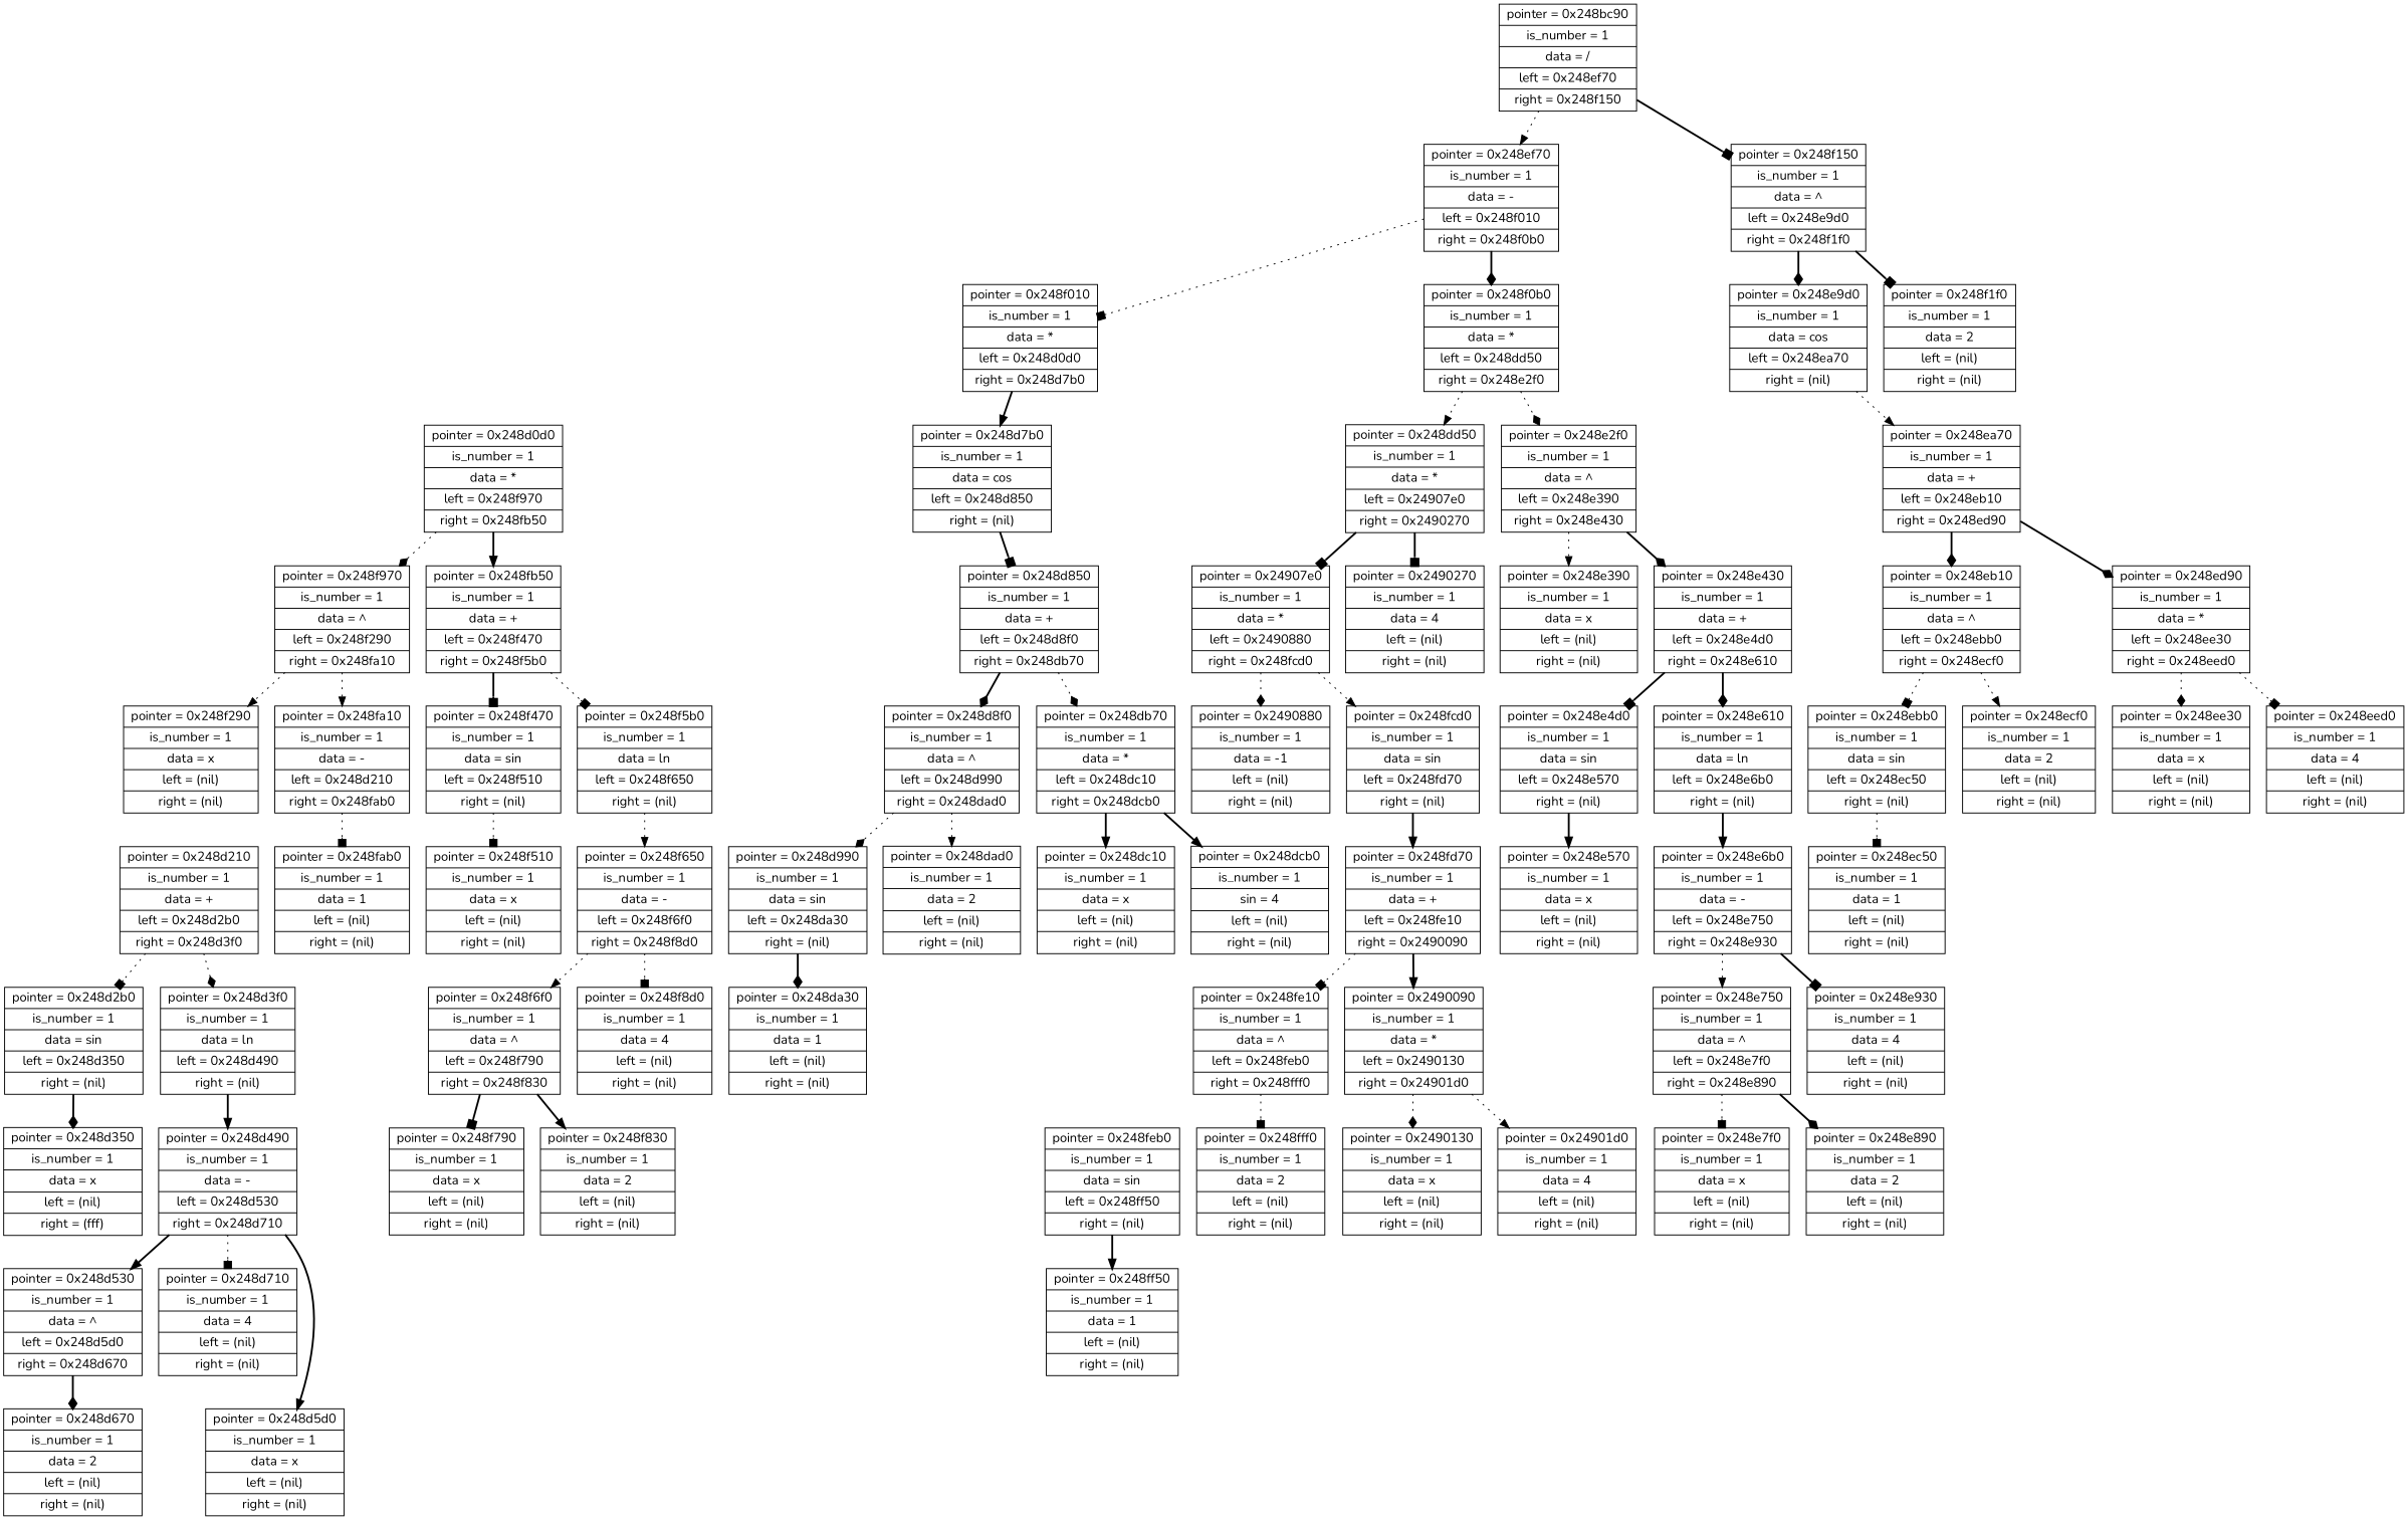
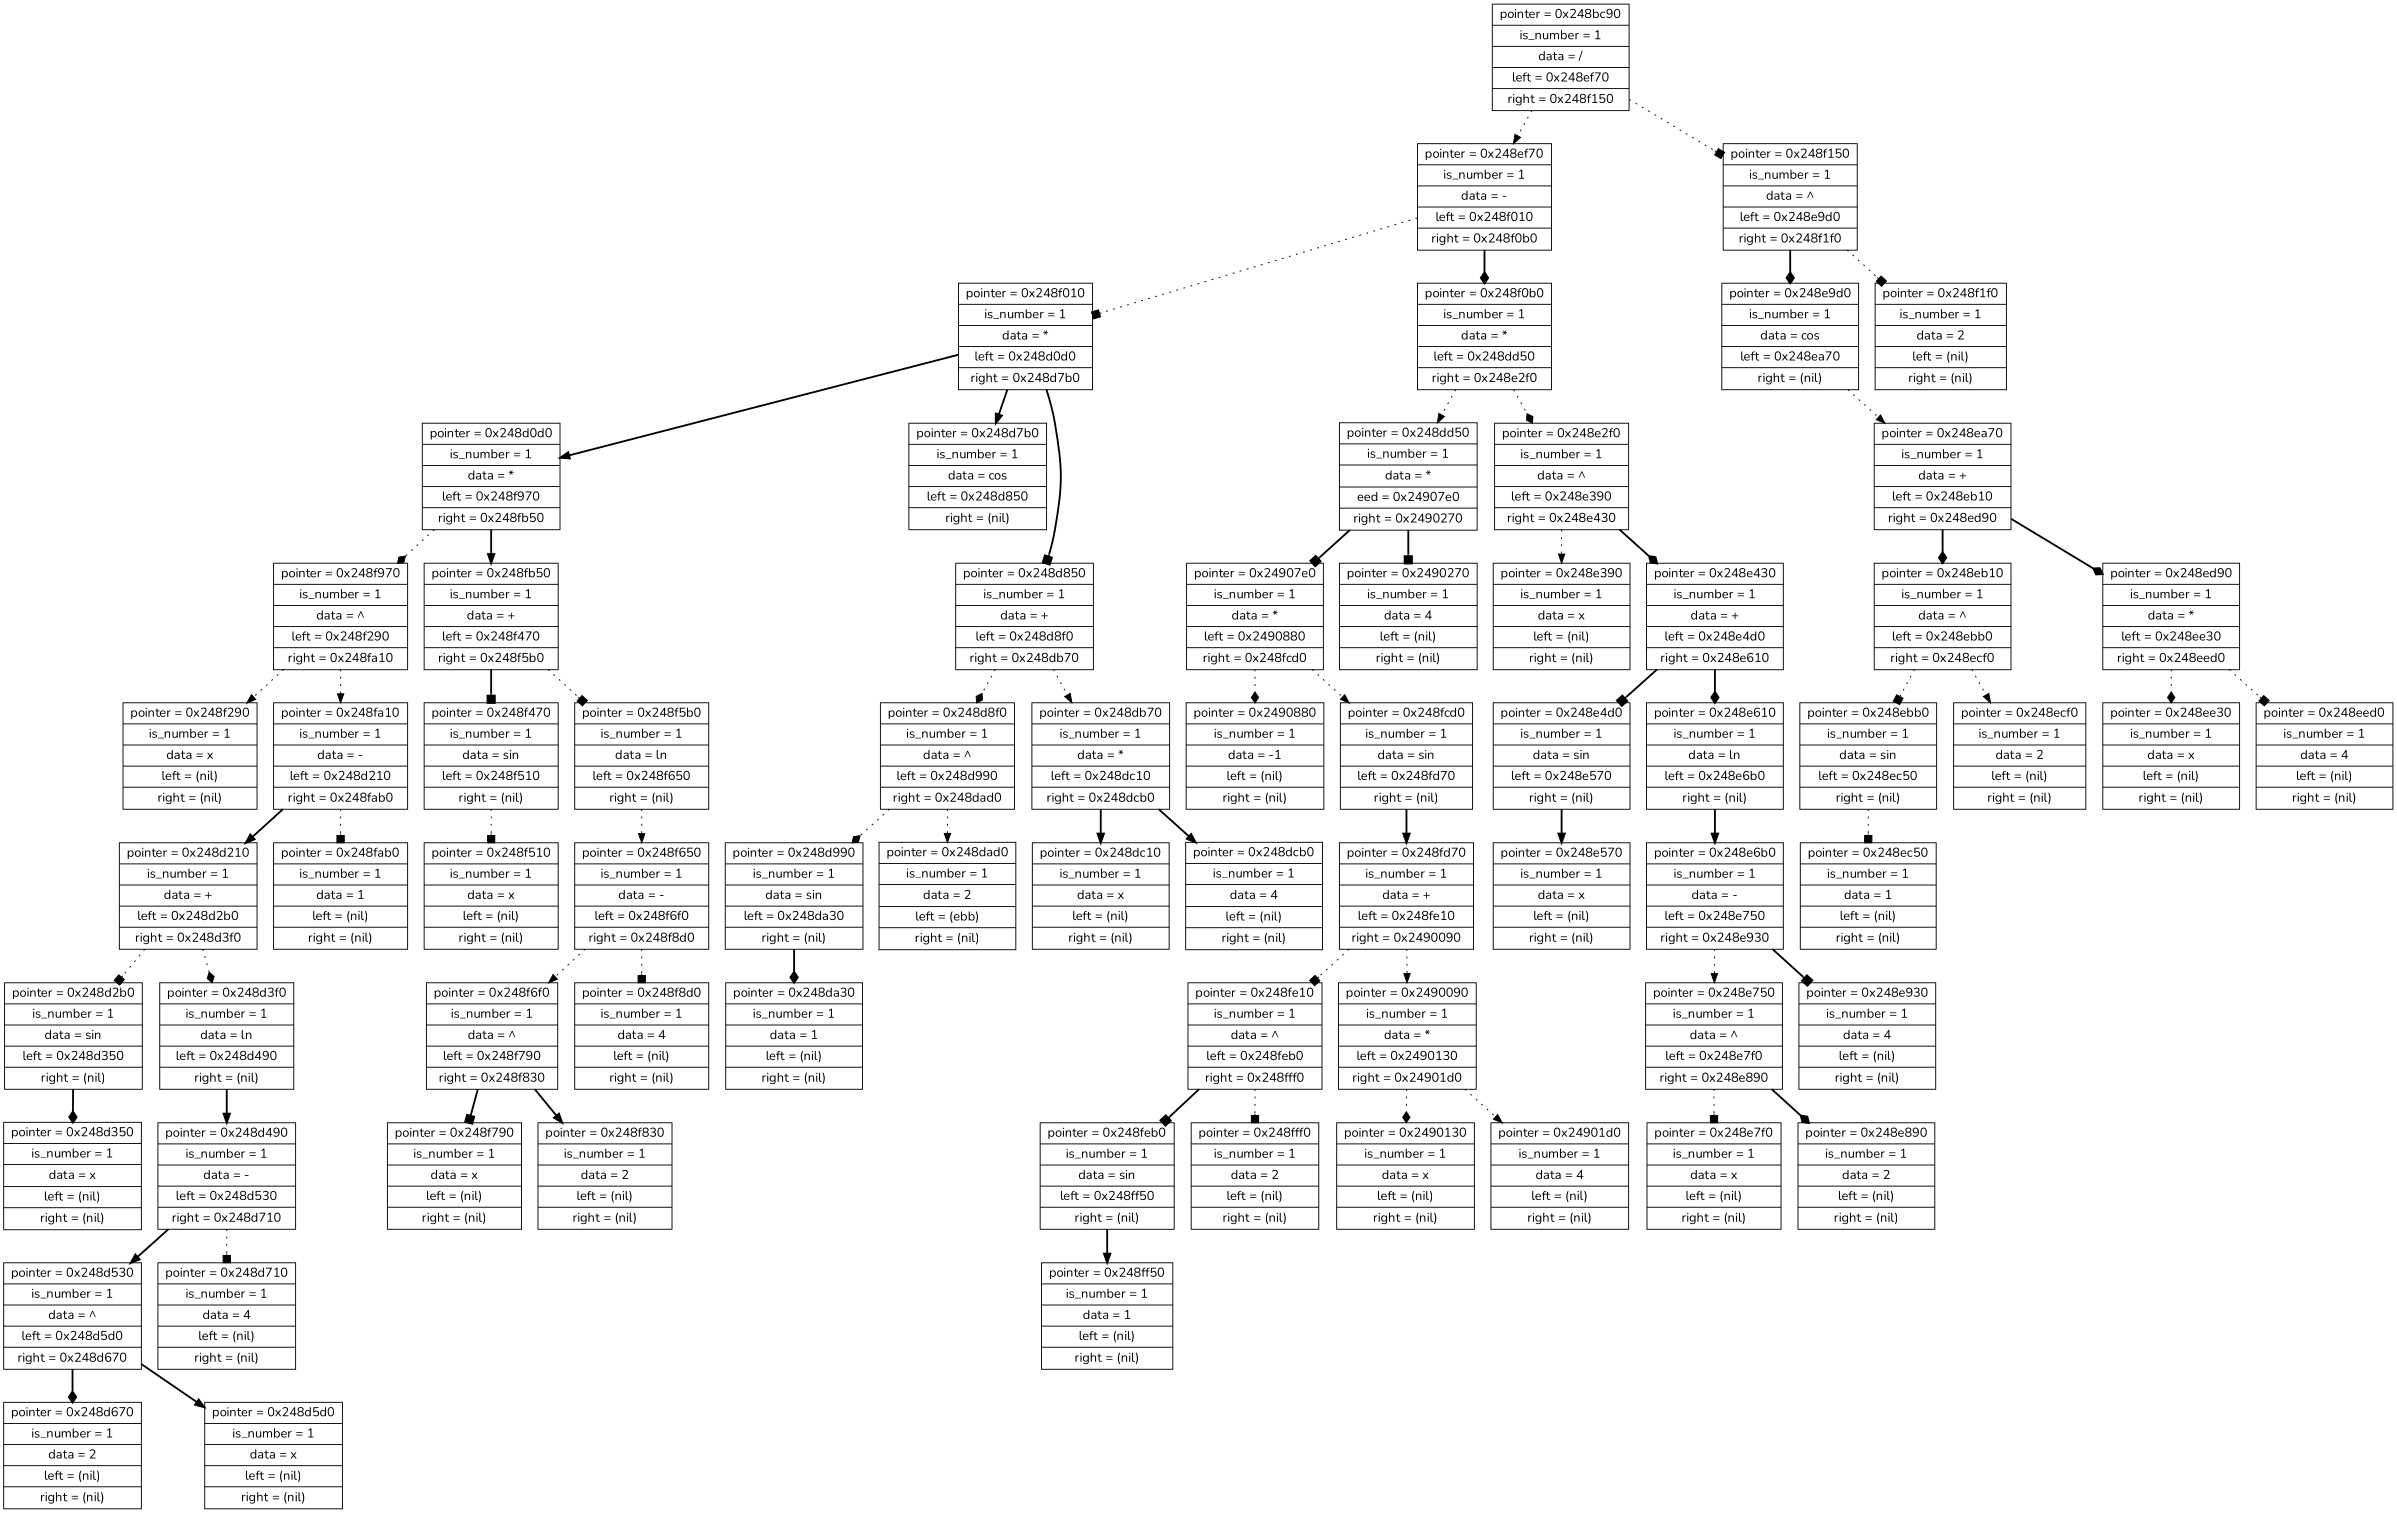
  digraph {
    fontname=Nunito
    node [fontname=Nunito shape=record]
    edge [arrowhead=normal fontname=Nunito style=dotted]
    n1 [label="{pointer = 0x248bc90 |is_number = 1 | data = / | left = 0x248ef70 | right = 0x248f150}"]
    n2 [label="{pointer = 0x248ef70 |is_number = 1 | data = - | left = 0x248f010 | right = 0x248f0b0}"]
    n3 [label="{pointer = 0x248f150 |is_number = 1 | data = ^ | left = 0x248e9d0 | right = 0x248f1f0}"]
    n4 [label="{pointer = 0x248f010 |is_number = 1 | data = * | left = 0x248d0d0 | right = 0x248d7b0}"]
    n5 [label="{pointer = 0x248f0b0 |is_number = 1 | data = * | left = 0x248dd50 | right = 0x248e2f0}"]
    n6 [label="{pointer = 0x248e9d0 |is_number = 1 | data = cos | left = 0x248ea70 | right = (nil)}"]
    n7 [label="{pointer = 0x248f1f0 |is_number = 1 | data = 2 | left = (nil) | right = (nil)}"]
    n8 [label="{pointer = 0x248d0d0 |is_number = 1 | data = * | left = 0x248f970 | right = 0x248fb50}"]
    n9 [label="{pointer = 0x248d7b0 |is_number = 1 | data = cos | left = 0x248d850 | right = (nil)}"]
-   n10 [label="{pointer = 0x248dd50 |is_number = 1 | data = * | left = 0x24907e0 | right = 0x2490270}"]
+   n10 [label="{pointer = 0x248dd50 |is_number = 1 | data = * | eed = 0x24907e0 | right = 0x2490270}"]
    n11 [label="{pointer = 0x248e2f0 |is_number = 1 | data = ^ | left = 0x248e390 | right = 0x248e430}"]
    n12 [label="{pointer = 0x248f970 |is_number = 1 | data = ^ | left = 0x248f290 | right = 0x248fa10}"]
    n13 [label="{pointer = 0x248fb50 |is_number = 1 | data = + | left = 0x248f470 | right = 0x248f5b0}"]
    n14 [label="{pointer = 0x248d850 |is_number = 1 | data = + | left = 0x248d8f0 | right = 0x248db70}"]
    n15 [label="{pointer = 0x248f290 |is_number = 1 | data = x | left = (nil) | right = (nil)}"]
    n16 [label="{pointer = 0x248fa10 |is_number = 1 | data = - | left = 0x248d210 | right = 0x248fab0}"]
    n17 [label="{pointer = 0x248f470 |is_number = 1 | data = sin | left = 0x248f510 | right = (nil)}"]
    n18 [label="{pointer = 0x248f5b0 |is_number = 1 | data = ln | left = 0x248f650 | right = (nil)}"]
    n19 [label="{pointer = 0x248d210 |is_number = 1 | data = + | left = 0x248d2b0 | right = 0x248d3f0}"]
    n20 [label="{pointer = 0x248fab0 |is_number = 1 | data = 1 | left = (nil) | right = (nil)}"]
    n21 [label="{pointer = 0x248d2b0 |is_number = 1 | data = sin | left = 0x248d350 | right = (nil)}"]
    n22 [label="{pointer = 0x248d3f0 |is_number = 1 | data = ln | left = 0x248d490 | right = (nil)}"]
-   n23 [label="{pointer = 0x248d350 |is_number = 1 | data = x | left = (nil) | right = (fff)}"]
+   n23 [label="{pointer = 0x248d350 |is_number = 1 | data = x | left = (nil) | right = (nil)}"]
    n24 [label="{pointer = 0x248d490 |is_number = 1 | data = - | left = 0x248d530 | right = 0x248d710}"]
    n25 [label="{pointer = 0x248d530 |is_number = 1 | data = ^ | left = 0x248d5d0 | right = 0x248d670}"]
    n26 [label="{pointer = 0x248d710 |is_number = 1 | data = 4 | left = (nil) | right = (nil)}"]
    n27 [label="{pointer = 0x248d5d0 |is_number = 1 | data = x | left = (nil) | right = (nil)}"]
    n28 [label="{pointer = 0x248d670 |is_number = 1 | data = 2 | left = (nil) | right = (nil)}"]
    n29 [label="{pointer = 0x248f510 |is_number = 1 | data = x | left = (nil) | right = (nil)}"]
    n30 [label="{pointer = 0x248f650 |is_number = 1 | data = - | left = 0x248f6f0 | right = 0x248f8d0}"]
    n31 [label="{pointer = 0x248f6f0 |is_number = 1 | data = ^ | left = 0x248f790 | right = 0x248f830}"]
    n32 [label="{pointer = 0x248f8d0 |is_number = 1 | data = 4 | left = (nil) | right = (nil)}"]
    n33 [label="{pointer = 0x248f790 |is_number = 1 | data = x | left = (nil) | right = (nil)}"]
    n34 [label="{pointer = 0x248f830 |is_number = 1 | data = 2 | left = (nil) | right = (nil)}"]
    n35 [label="{pointer = 0x248d8f0 |is_number = 1 | data = ^ | left = 0x248d990 | right = 0x248dad0}"]
    n36 [label="{pointer = 0x248db70 |is_number = 1 | data = * | left = 0x248dc10 | right = 0x248dcb0}"]
    n37 [label="{pointer = 0x248d990 |is_number = 1 | data = sin | left = 0x248da30 | right = (nil)}"]
-   n38 [label="{pointer = 0x248dad0 |is_number = 1 | data = 2 | left = (nil) | right = (nil)}"]
+   n38 [label="{pointer = 0x248dad0 |is_number = 1 | data = 2 | left = (ebb) | right = (nil)}"]
    n39 [label="{pointer = 0x248dc10 |is_number = 1 | data = x | left = (nil) | right = (nil)}"]
-   n40 [label="{pointer = 0x248dcb0 |is_number = 1 | sin = 4 | left = (nil) | right = (nil)}"]
+   n40 [label="{pointer = 0x248dcb0 |is_number = 1 | data = 4 | left = (nil) | right = (nil)}"]
    n41 [label="{pointer = 0x248da30 |is_number = 1 | data = 1 | left = (nil) | right = (nil)}"]
    n42 [label="{pointer = 0x24907e0 |is_number = 1 | data = * | left = 0x2490880 | right = 0x248fcd0}"]
    n43 [label="{pointer = 0x2490270 |is_number = 1 | data = 4 | left = (nil) | right = (nil)}"]
    n44 [label="{pointer = 0x248e390 |is_number = 1 | data = x | left = (nil) | right = (nil)}"]
    n45 [label="{pointer = 0x248e430 |is_number = 1 | data = + | left = 0x248e4d0 | right = 0x248e610}"]
    n46 [label="{pointer = 0x2490880 |is_number = 1 | data = -1 | left = (nil) | right = (nil)}"]
    n47 [label="{pointer = 0x248fcd0 |is_number = 1 | data = sin | left = 0x248fd70 | right = (nil)}"]
    n48 [label="{pointer = 0x248fd70 |is_number = 1 | data = + | left = 0x248fe10 | right = 0x2490090}"]
    n49 [label="{pointer = 0x248fe10 |is_number = 1 | data = ^ | left = 0x248feb0 | right = 0x248fff0}"]
    n50 [label="{pointer = 0x2490090 |is_number = 1 | data = * | left = 0x2490130 | right = 0x24901d0}"]
    n51 [label="{pointer = 0x248feb0 |is_number = 1 | data = sin | left = 0x248ff50 | right = (nil)}"]
    n52 [label="{pointer = 0x248fff0 |is_number = 1 | data = 2 | left = (nil) | right = (nil)}"]
    n53 [label="{pointer = 0x2490130 |is_number = 1 | data = x | left = (nil) | right = (nil)}"]
    n54 [label="{pointer = 0x24901d0 |is_number = 1 | data = 4 | left = (nil) | right = (nil)}"]
    n55 [label="{pointer = 0x248ff50 |is_number = 1 | data = 1 | left = (nil) | right = (nil)}"]
    n56 [label="{pointer = 0x248e4d0 |is_number = 1 | data = sin | left = 0x248e570 | right = (nil)}"]
    n57 [label="{pointer = 0x248e610 |is_number = 1 | data = ln | left = 0x248e6b0 | right = (nil)}"]
    n58 [label="{pointer = 0x248e570 |is_number = 1 | data = x | left = (nil) | right = (nil)}"]
    n59 [label="{pointer = 0x248e6b0 |is_number = 1 | data = - | left = 0x248e750 | right = 0x248e930}"]
    n60 [label="{pointer = 0x248e750 |is_number = 1 | data = ^ | left = 0x248e7f0 | right = 0x248e890}"]
    n61 [label="{pointer = 0x248e930 |is_number = 1 | data = 4 | left = (nil) | right = (nil)}"]
    n62 [label="{pointer = 0x248e7f0 |is_number = 1 | data = x | left = (nil) | right = (nil)}"]
    n63 [label="{pointer = 0x248e890 |is_number = 1 | data = 2 | left = (nil) | right = (nil)}"]
    n64 [label="{pointer = 0x248ea70 |is_number = 1 | data = + | left = 0x248eb10 | right = 0x248ed90}"]
    n65 [label="{pointer = 0x248eb10 |is_number = 1 | data = ^ | left = 0x248ebb0 | right = 0x248ecf0}"]
    n66 [label="{pointer = 0x248ed90 |is_number = 1 | data = * | left = 0x248ee30 | right = 0x248eed0}"]
    n67 [label="{pointer = 0x248ebb0 |is_number = 1 | data = sin | left = 0x248ec50 | right = (nil)}"]
    n68 [label="{pointer = 0x248ecf0 |is_number = 1 | data = 2 | left = (nil) | right = (nil)}"]
    n69 [label="{pointer = 0x248ee30 |is_number = 1 | data = x | left = (nil) | right = (nil)}"]
    n70 [label="{pointer = 0x248eed0 |is_number = 1 | data = 4 | left = (nil) | right = (nil)}"]
    n71 [label="{pointer = 0x248ec50 |is_number = 1 | data = 1 | left = (nil) | right = (nil)}"]
    n1 -> n2
-   n1 -> n3 [arrowhead=box style=bold]
+   n1 -> n3 [arrowhead=box]
    n2 -> n4 [arrowhead=box]
    n2 -> n5 [arrowhead=diamond style=bold]
    n3 -> n6 [arrowhead=diamond style=bold]
-   n3 -> n7 [arrowhead=box style=bold]
+   n3 -> n7 [arrowhead=box]
+   n4 -> n8 [style=bold]
    n4 -> n9 [style=bold]
    n5 -> n10
    n5 -> n11 [arrowhead=diamond]
    n6 -> n64
    n8 -> n12 [arrowhead=diamond]
    n8 -> n13 [style=bold]
-   n9 -> n14 [arrowhead=box style=bold]
+   n4 -> n14 [arrowhead=box style=bold]
    n10 -> n42 [arrowhead=box style=bold]
    n10 -> n43 [arrowhead=box style=bold]
    n11 -> n44
    n11 -> n45 [arrowhead=diamond style=bold]
    n12 -> n15
    n12 -> n16
    n13 -> n17 [arrowhead=box style=bold]
    n13 -> n18 [arrowhead=box]
-   n14 -> n35 [arrowhead=diamond style=bold]
-   n14 -> n36 [arrowhead=diamond]
+   n14 -> n35 [arrowhead=diamond]
+   n14 -> n36
+   n16 -> n19 [style=bold]
    n16 -> n20 [arrowhead=box]
    n17 -> n29 [arrowhead=box]
    n18 -> n30
    n19 -> n21 [arrowhead=box]
    n19 -> n22 [arrowhead=diamond]
    n21 -> n23 [arrowhead=diamond style=bold]
    n22 -> n24 [style=bold]
    n24 -> n25 [style=bold]
    n24 -> n26 [arrowhead=box]
-   n24 -> n27 [style=bold]
+   n25 -> n27 [style=bold]
    n25 -> n28 [arrowhead=diamond style=bold]
    n30 -> n31
    n30 -> n32 [arrowhead=box]
    n31 -> n33 [arrowhead=box style=bold]
    n31 -> n34 [style=bold]
    n35 -> n37 [arrowhead=diamond]
    n35 -> n38
    n36 -> n39 [style=bold]
    n36 -> n40 [style=bold]
    n37 -> n41 [arrowhead=diamond style=bold]
    n42 -> n46 [arrowhead=diamond]
    n42 -> n47
    n45 -> n56 [arrowhead=box style=bold]
    n45 -> n57 [arrowhead=diamond style=bold]
    n47 -> n48 [style=bold]
    n48 -> n49 [arrowhead=box]
-   n48 -> n50 [style=bold]
+   n48 -> n50
+   n49 -> n51 [arrowhead=box style=bold]
    n49 -> n52 [arrowhead=box]
    n50 -> n53 [arrowhead=diamond]
    n50 -> n54
    n51 -> n55 [style=bold]
    n56 -> n58 [style=bold]
    n57 -> n59 [style=bold]
    n59 -> n60
    n59 -> n61 [arrowhead=box style=bold]
    n60 -> n62 [arrowhead=box]
    n60 -> n63 [arrowhead=diamond style=bold]
    n64 -> n65 [arrowhead=diamond style=bold]
    n64 -> n66 [arrowhead=diamond style=bold]
    n65 -> n67 [arrowhead=box]
    n65 -> n68
    n66 -> n69 [arrowhead=diamond]
    n66 -> n70 [arrowhead=box]
    n67 -> n71 [arrowhead=box]
  }
